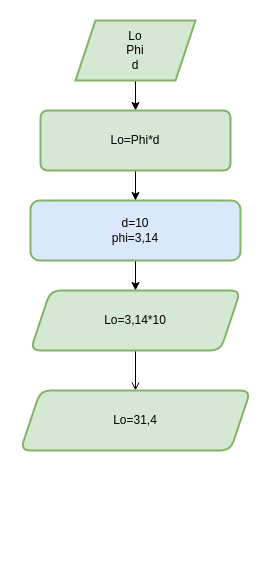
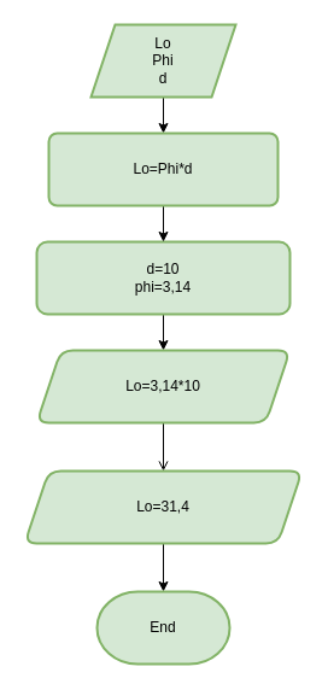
  <mxCell id="0" />
  <mxCell id="1" parent="0" />
  <mxCell id="2" value="" style="edgeStyle=orthogonalEdgeStyle;rounded=0;orthogonalLoop=1;jettySize=auto;html=1;" edge="1" parent="1" source="3" target="12"><mxGeometry relative="1" as="geometry" /></mxCell>
  <mxCell id="3" value="&lt;div&gt;Lo&lt;/div&gt;&lt;div&gt;Phi&lt;/div&gt;&lt;div&gt;d&lt;br&gt;&lt;/div&gt;" style="shape=parallelogram;perimeter=parallelogramPerimeter;whiteSpace=wrap;html=1;fixedSize=1;strokeWidth=2;fillColor=#d5e8d4;strokeColor=#82b366;" vertex="1" parent="1"><mxGeometry x="75" y="20" width="120" height="60" as="geometry" /></mxCell>
  <mxCell id="4" value="" style="edgeStyle=orthogonalEdgeStyle;rounded=0;orthogonalLoop=1;jettySize=auto;html=1;" edge="1" parent="1" source="5" target="7"><mxGeometry relative="1" as="geometry" /></mxCell>
- <mxCell id="5" value="&lt;div&gt;d=10&lt;/div&gt;&lt;div&gt;phi=3,14&lt;br&gt;&lt;/div&gt;" style="rounded=1;whiteSpace=wrap;html=1;strokeWidth=2;fillColor=#dae8fc;strokeColor=#82b366;" vertex="1" parent="1"><mxGeometry x="30" y="200" width="210" height="60" as="geometry" /></mxCell>
+ <mxCell id="5" value="&lt;div&gt;d=10&lt;/div&gt;&lt;div&gt;phi=3,14&lt;br&gt;&lt;/div&gt;" style="rounded=1;whiteSpace=wrap;html=1;strokeWidth=2;fillColor=#d5e8d4;strokeColor=#82b366;" vertex="1" parent="1"><mxGeometry x="30" y="200" width="210" height="60" as="geometry" /></mxCell>
  <mxCell id="6" value="" style="edgeStyle=orthogonalEdgeStyle;rounded=0;orthogonalLoop=1;jettySize=auto;html=1;endArrow=open;" edge="1" parent="1" source="7" target="9"><mxGeometry relative="1" as="geometry" /></mxCell>
  <mxCell id="7" value="Lo=3,14*10" style="shape=parallelogram;perimeter=parallelogramPerimeter;whiteSpace=wrap;html=1;fixedSize=1;rounded=1;strokeWidth=2;fillColor=#d5e8d4;strokeColor=#82b366;" vertex="1" parent="1"><mxGeometry x="30" y="290" width="210" height="60" as="geometry" /></mxCell>
+ <mxCell id="8" value="" style="edgeStyle=orthogonalEdgeStyle;rounded=0;orthogonalLoop=1;jettySize=auto;html=1;" edge="1" parent="1" source="9" target="10"><mxGeometry relative="1" as="geometry" /></mxCell>
  <mxCell id="9" value="Lo=31,4" style="shape=parallelogram;perimeter=parallelogramPerimeter;whiteSpace=wrap;html=1;fixedSize=1;rounded=1;strokeWidth=2;fillColor=#d5e8d4;strokeColor=#82b366;" vertex="1" parent="1"><mxGeometry x="20" y="390" width="230" height="60" as="geometry" /></mxCell>
+ <mxCell id="10" value="End" style="strokeWidth=2;html=1;shape=mxgraph.flowchart.terminator;whiteSpace=wrap;fillColor=#d5e8d4;strokeColor=#82b366;" vertex="1" parent="1"><mxGeometry x="80" y="490" width="110" height="60" as="geometry" /></mxCell>
  <mxCell id="11" value="" style="edgeStyle=orthogonalEdgeStyle;rounded=0;orthogonalLoop=1;jettySize=auto;html=1;" edge="1" parent="1" source="12" target="5"><mxGeometry relative="1" as="geometry" /></mxCell>
  <mxCell id="12" value="Lo=Phi*d" style="rounded=1;whiteSpace=wrap;html=1;absoluteArcSize=1;arcSize=14;strokeWidth=2;fillColor=#d5e8d4;strokeColor=#82b366;" vertex="1" parent="1"><mxGeometry x="40" y="110" width="190" height="60" as="geometry" /></mxCell>
